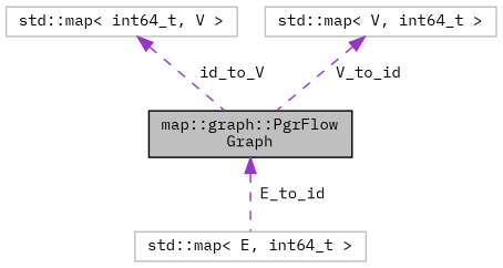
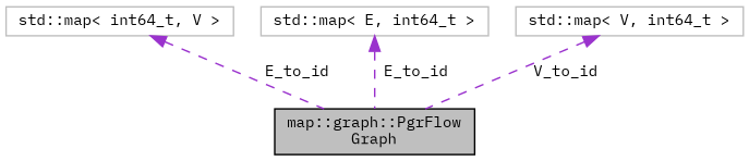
  digraph {
    fontname="IBM Plex Mono"
    node [color=grey75 fillcolor=white fontname="IBM Plex Mono" fontsize=10 shape=record style=filled]
    edge [color=darkorchid3 dir=back fontname="IBM Plex Mono" fontsize=10 labelfontname=Helvetica labelfontsize=10 style=dashed]
    n1 [color=black fillcolor=grey75 fontcolor=black height=0.2 label="map::graph::PgrFlow\lGraph" width=0.4]
    n2 [height=0.2 label="std::map\< int64_t, V \>" width=0.4]
    n3 [height=0.2 label="std::map\< E, int64_t \>" width=0.4]
    n4 [height=0.2 label="std::map\< V, int64_t \>" width=0.4]
-   n2 -> n1 [label=" id_to_V"]
-   n1 -> n3 [label=" E_to_id"]
+   n2 -> n1 [label=" E_to_id"]
+   n3 -> n1 [label=" E_to_id"]
    n4 -> n1 [label=" V_to_id"]
  }
